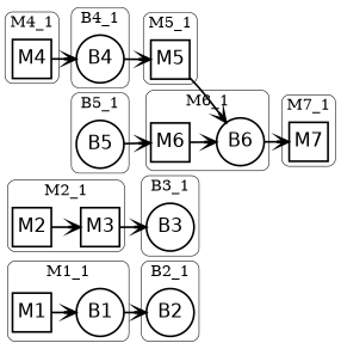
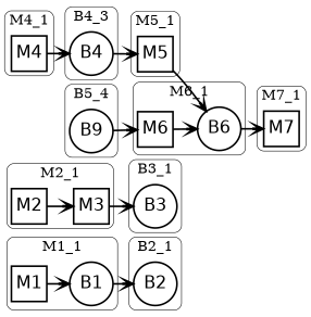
  digraph {
    rankdir=LR
    style=rounded
    node [fontname=helvetica fontsize=30 penwidth=3 shape=square]
    edge [arrowhead=open arrowsize=1.8 minlen=1.1 penwidth=3]
    B1 [fixedsize=true shape=circle width=1.05]
    M1
    B2 [fixedsize=true shape=circle width=1.05]
    M2
    M3
    B3 [fixedsize=true shape=circle width=1.05]
    M4
    B4 [fixedsize=true shape=circle width=1.05]
    M5
-   B5 [fixedsize=true shape=circle width=1.05]
+   B5 [fixedsize=true shape=circle width=1.05 label=B9]
    M6
    B6 [fixedsize=true shape=circle width=1.05]
    M7
    subgraph cluster_1 {
      fontsize=25
      label=M1_1
      B1
      M1
    }
    subgraph cluster_2 {
      fontsize=25
      label=B2_1
      B2
    }
    subgraph cluster_3 {
      fontsize=25
      label=M2_1
      M2
      M3
    }
    subgraph cluster_4 {
      fontsize=25
      label=B3_1
      B3
    }
    subgraph cluster_5 {
      fontsize=25
      label=M4_1
      M4
    }
    subgraph cluster_6 {
      fontsize=25
-     label=B4_1
+     label=B4_3
      B4
    }
    subgraph cluster_7 {
      fontsize=25
      label=M5_1
      M5
    }
    subgraph cluster_8 {
      fontsize=25
-     label=B5_1
+     label=B5_4
      B5
    }
    subgraph cluster_9 {
      fontsize=25
      label=M6_1
      M6
      B6
    }
    subgraph cluster_10 {
      fontsize=25
      label=M7_1
      M7
    }
    B1 -> B2
    M1 -> B1
    M2 -> M3
    M3 -> B3
    M4 -> B4
    B4 -> M5
    M5 -> B6
    B5 -> M6
    M6 -> B6
    B6 -> M7
  }
